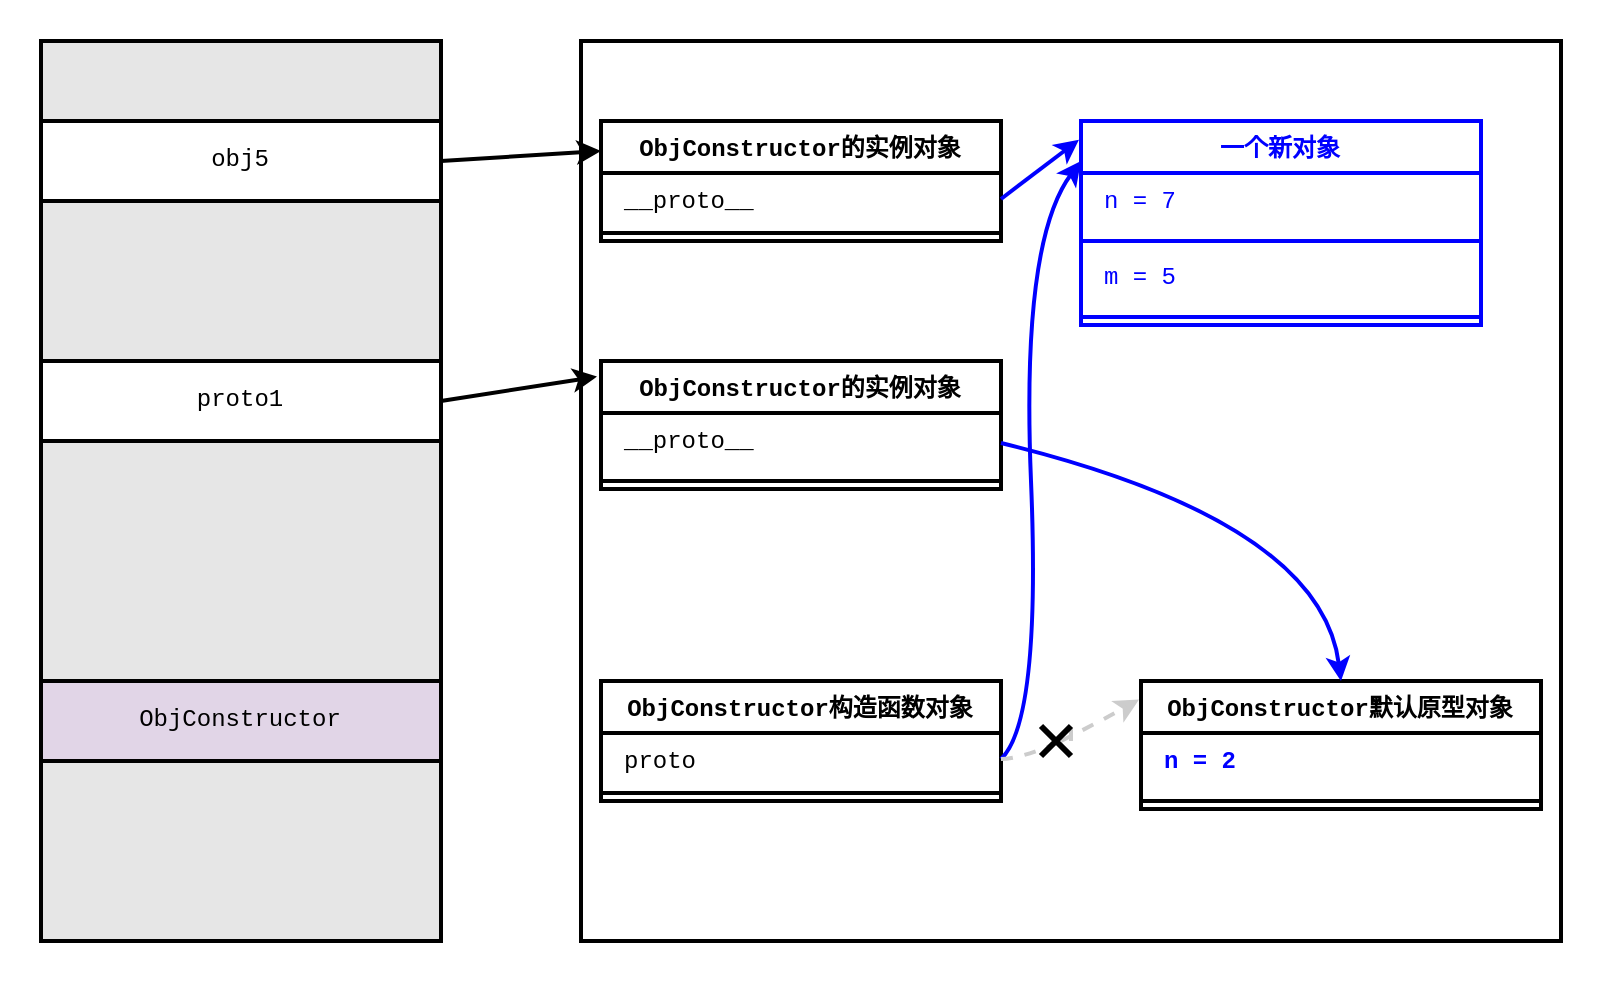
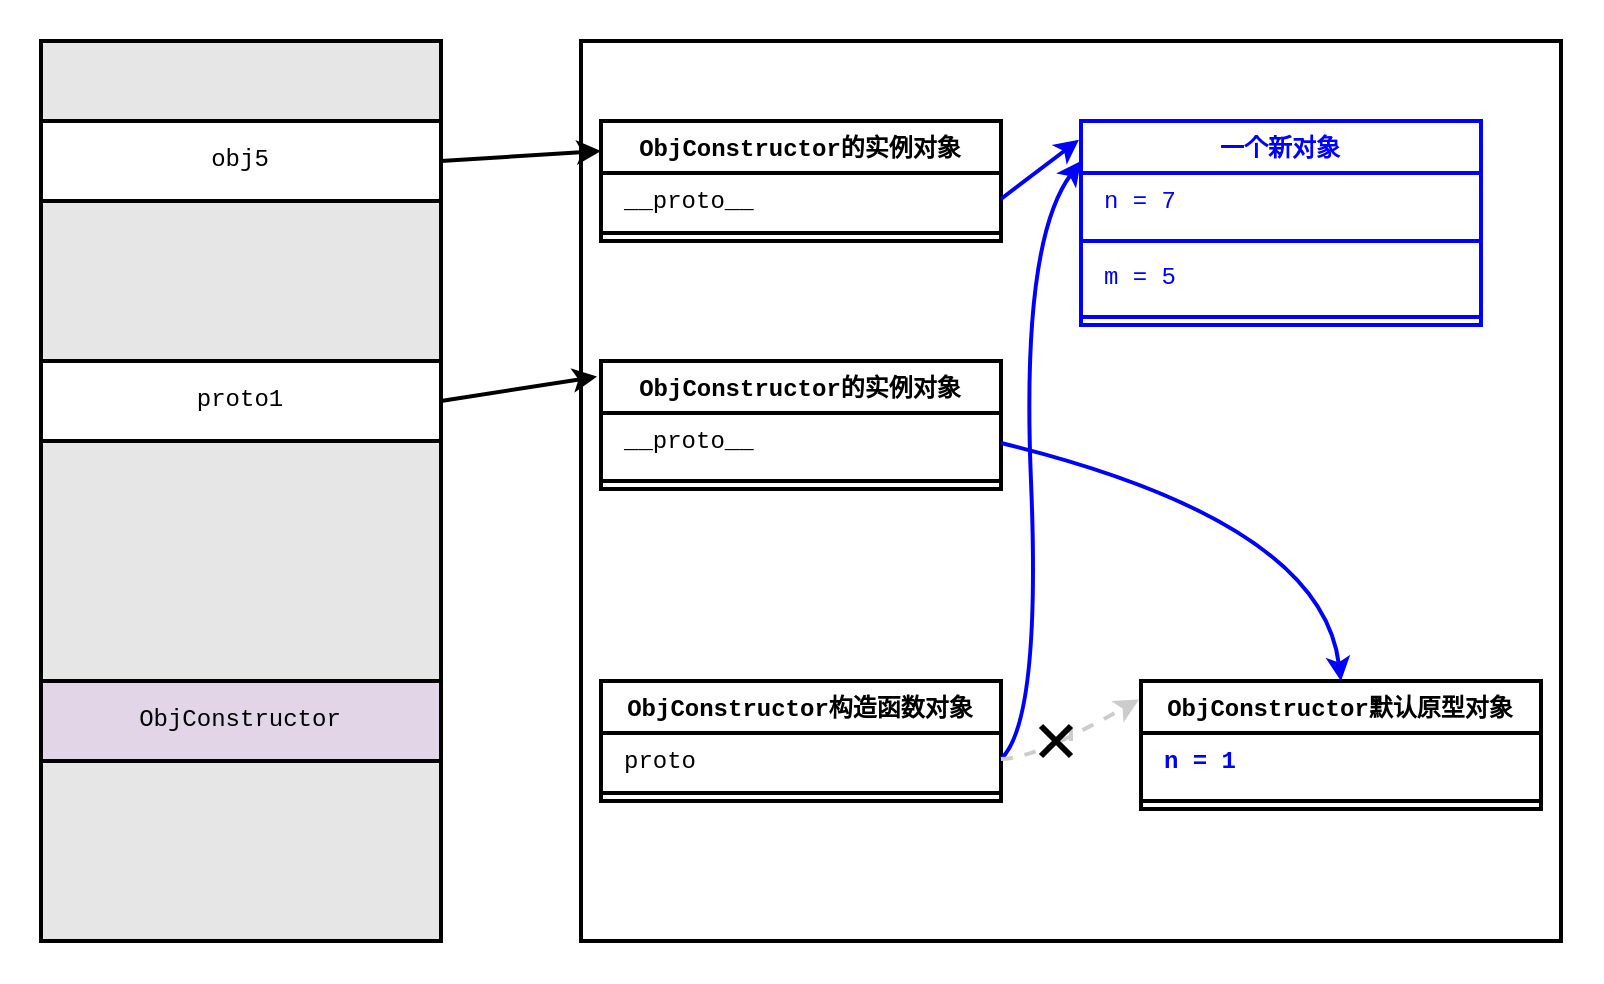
  <mxCell id="0" />
  <mxCell id="1" parent="0" />
  <mxCell id="2" value="" style="rounded=0;whiteSpace=wrap;html=1;fontFamily=Courier New;strokeWidth=2;fontColor=#000000;spacingLeft=10;spacingRight=10;fillColor=#E6E6E6;align=center;" parent="1" vertex="1"><mxGeometry x="20" y="20" width="200" height="450" as="geometry" /></mxCell>
  <mxCell id="3" value="" style="rounded=0;whiteSpace=wrap;html=1;fontFamily=Courier New;strokeWidth=2;fontColor=#000000;spacingLeft=10;spacingRight=10;" parent="1" vertex="1"><mxGeometry x="290" y="20" width="490" height="450" as="geometry" /></mxCell>
  <mxCell id="4" value="ObjConstructor" style="rounded=0;whiteSpace=wrap;html=1;fontFamily=Courier New;align=center;spacingLeft=10;strokeWidth=2;fontColor=#000000;spacingRight=10;fillColor=#e1d5e7;" parent="1" vertex="1"><mxGeometry x="20" y="340" width="200" height="40" as="geometry" /></mxCell>
  <mxCell id="5" value="ObjConstructor构造函数对象" style="swimlane;fontStyle=1;align=center;verticalAlign=top;childLayout=stackLayout;horizontal=1;startSize=26;horizontalStack=0;resizeParent=1;resizeParentMax=0;resizeLast=0;collapsible=1;marginBottom=0;fontFamily=Courier New;strokeWidth=2;fontColor=#000000;spacingLeft=10;spacingRight=10;" parent="1" vertex="1"><mxGeometry x="300" y="340" width="200" height="60" as="geometry" /></mxCell>
  <mxCell id="6" value="proto" style="text;strokeColor=none;fillColor=none;align=left;verticalAlign=top;spacingLeft=10;spacingRight=10;overflow=hidden;rotatable=0;points=[[0,0.5],[1,0.5]];portConstraint=eastwest;fontFamily=Courier New;strokeWidth=2;fontColor=#000000;" parent="5" vertex="1"><mxGeometry y="26" width="200" height="26" as="geometry" /></mxCell>
  <mxCell id="7" value="" style="line;strokeWidth=2;fillColor=none;align=left;verticalAlign=middle;spacingTop=-1;spacingLeft=10;spacingRight=10;rotatable=0;labelPosition=right;points=[];portConstraint=eastwest;fontFamily=Courier New;fontColor=#000000;" parent="5" vertex="1"><mxGeometry y="52" width="200" height="8" as="geometry" /></mxCell>
  <mxCell id="8" value="ObjConstructor默认原型对象" style="swimlane;fontStyle=1;align=center;verticalAlign=top;childLayout=stackLayout;horizontal=1;startSize=26;horizontalStack=0;resizeParent=1;resizeParentMax=0;resizeLast=0;collapsible=1;marginBottom=0;fontFamily=Courier New;strokeWidth=2;fontColor=#000000;spacingLeft=10;spacingRight=10;" parent="1" vertex="1"><mxGeometry x="570" y="340" width="200" height="64" as="geometry"><mxRectangle x="560" y="360" width="200" height="30" as="alternateBounds" /></mxGeometry></mxCell>
- <mxCell id="9" value="n = 2" style="text;html=1;strokeColor=none;fillColor=none;align=left;verticalAlign=middle;whiteSpace=wrap;rounded=0;labelBackgroundColor=none;fontFamily=Courier New;fontColor=#0000FF;spacingLeft=10;spacingRight=10;fontStyle=1" parent="8" vertex="1"><mxGeometry y="26" width="200" height="30" as="geometry" /></mxCell>
+ <mxCell id="9" value="n = 1" style="text;html=1;strokeColor=none;fillColor=none;align=left;verticalAlign=middle;whiteSpace=wrap;rounded=0;labelBackgroundColor=none;fontFamily=Courier New;fontColor=#0000FF;spacingLeft=10;spacingRight=10;fontStyle=1" parent="8" vertex="1"><mxGeometry y="26" width="200" height="30" as="geometry" /></mxCell>
  <mxCell id="10" value="" style="line;strokeWidth=2;fillColor=none;align=left;verticalAlign=middle;spacingTop=-1;spacingLeft=10;spacingRight=10;rotatable=0;labelPosition=right;points=[];portConstraint=eastwest;fontFamily=Courier New;fontColor=#000000;" parent="8" vertex="1"><mxGeometry y="56" width="200" height="8" as="geometry" /></mxCell>
  <mxCell id="11" value="" style="curved=1;endArrow=classic;html=1;rounded=0;fontFamily=Courier New;entryX=-0.005;entryY=0.145;entryDx=0;entryDy=0;strokeWidth=2;fontColor=#000000;spacingLeft=10;spacingRight=10;entryPerimeter=0;dashed=1;strokeColor=#CCCCCC;startArrow=none;" parent="1" target="8" edge="1"><mxGeometry width="50" height="50" relative="1" as="geometry"><mxPoint x="530" y="370" as="sourcePoint" /><mxPoint x="450" y="230" as="targetPoint" /><Array as="points"><mxPoint x="550" y="360" /></Array></mxGeometry></mxCell>
  <mxCell id="12" value="obj5" style="rounded=0;whiteSpace=wrap;html=1;fontFamily=Courier New;align=center;spacingLeft=10;strokeWidth=2;fontColor=#000000;spacingRight=10;labelBackgroundColor=default;" parent="1" vertex="1"><mxGeometry x="20" y="60" width="200" height="40" as="geometry" /></mxCell>
  <mxCell id="13" value="ObjConstructor的实例对象" style="swimlane;fontStyle=1;align=center;verticalAlign=top;childLayout=stackLayout;horizontal=1;startSize=26;horizontalStack=0;resizeParent=1;resizeParentMax=0;resizeLast=0;collapsible=1;marginBottom=0;fontFamily=Courier New;strokeWidth=2;fontColor=#000000;spacingLeft=10;spacingRight=10;" parent="1" vertex="1"><mxGeometry x="300" y="60" width="200" height="60" as="geometry" /></mxCell>
  <mxCell id="14" value="__proto__" style="text;strokeColor=none;fillColor=none;align=left;verticalAlign=top;spacingLeft=10;spacingRight=10;overflow=hidden;rotatable=0;points=[[0,0.5],[1,0.5]];portConstraint=eastwest;fontFamily=Courier New;strokeWidth=2;fontColor=#000000;" parent="13" vertex="1"><mxGeometry y="26" width="200" height="26" as="geometry" /></mxCell>
  <mxCell id="15" value="" style="line;strokeWidth=2;fillColor=none;align=left;verticalAlign=middle;spacingTop=-1;spacingLeft=10;spacingRight=10;rotatable=0;labelPosition=right;points=[];portConstraint=eastwest;fontFamily=Courier New;fontColor=#000000;" parent="13" vertex="1"><mxGeometry y="52" width="200" height="8" as="geometry" /></mxCell>
  <mxCell id="16" value="" style="curved=1;endArrow=classic;html=1;rounded=0;fontFamily=Courier New;exitX=1;exitY=0.5;exitDx=0;exitDy=0;strokeWidth=2;fontColor=#000000;spacingLeft=10;spacingRight=10;entryX=-0.005;entryY=0.092;entryDx=0;entryDy=0;entryPerimeter=0;strokeColor=#0000FF;" parent="1" source="14" target="18" edge="1"><mxGeometry width="50" height="50" relative="1" as="geometry"><mxPoint x="400" y="120" as="sourcePoint" /><mxPoint x="450" y="70" as="targetPoint" /></mxGeometry></mxCell>
  <mxCell id="17" value="" style="curved=1;endArrow=classic;html=1;rounded=0;fontFamily=Courier New;exitX=1;exitY=0.5;exitDx=0;exitDy=0;entryX=0;entryY=0.25;entryDx=0;entryDy=0;strokeWidth=2;fontColor=#000000;spacingLeft=10;spacingRight=10;" parent="1" source="12" target="13" edge="1"><mxGeometry width="50" height="50" relative="1" as="geometry"><mxPoint x="220" y="130" as="sourcePoint" /><mxPoint x="450" y="120" as="targetPoint" /></mxGeometry></mxCell>
  <mxCell id="18" value="一个新对象" style="swimlane;fontStyle=1;align=center;verticalAlign=top;childLayout=stackLayout;horizontal=1;startSize=26;horizontalStack=0;resizeParent=1;resizeParentMax=0;resizeLast=0;collapsible=1;marginBottom=0;fontFamily=Courier New;strokeWidth=2;fontColor=#0000FF;spacingLeft=10;spacingRight=10;strokeColor=#0000FF;" parent="1" vertex="1"><mxGeometry x="540" y="60" width="200" height="102" as="geometry"><mxRectangle x="560" y="240" width="160" height="30" as="alternateBounds" /></mxGeometry></mxCell>
  <mxCell id="19" value="n = 7" style="text;html=1;strokeColor=none;fillColor=none;align=left;verticalAlign=middle;whiteSpace=wrap;rounded=0;fontFamily=Courier New;fontColor=#0000FF;spacingLeft=10;spacingRight=10;" parent="18" vertex="1"><mxGeometry y="26" width="200" height="30" as="geometry" /></mxCell>
  <mxCell id="20" value="" style="line;strokeWidth=2;fillColor=none;align=left;verticalAlign=middle;spacingTop=-1;spacingLeft=10;spacingRight=10;rotatable=0;labelPosition=right;points=[];portConstraint=eastwest;fontFamily=Courier New;fontColor=#0000FF;strokeColor=#0000FF;" parent="18" vertex="1"><mxGeometry y="56" width="200" height="8" as="geometry" /></mxCell>
  <mxCell id="21" value="m = 5" style="text;html=1;strokeColor=none;fillColor=none;align=left;verticalAlign=middle;whiteSpace=wrap;rounded=0;fontFamily=Courier New;fontColor=#0000FF;spacingLeft=10;spacingRight=10;" parent="18" vertex="1"><mxGeometry y="64" width="200" height="30" as="geometry" /></mxCell>
  <mxCell id="22" value="" style="line;strokeWidth=2;fillColor=none;align=left;verticalAlign=middle;spacingTop=-1;spacingLeft=10;spacingRight=10;rotatable=0;labelPosition=right;points=[];portConstraint=eastwest;fontFamily=Courier New;fontColor=#0000FF;strokeColor=#0000FF;" parent="18" vertex="1"><mxGeometry y="94" width="200" height="8" as="geometry" /></mxCell>
  <mxCell id="23" value="proto1" style="rounded=0;whiteSpace=wrap;html=1;fontFamily=Courier New;align=center;spacingLeft=10;strokeWidth=2;fontColor=#000000;spacingRight=10;" parent="1" vertex="1"><mxGeometry x="20" y="180" width="200" height="40" as="geometry" /></mxCell>
  <mxCell id="24" value="ObjConstructor的实例对象" style="swimlane;fontStyle=1;align=center;verticalAlign=top;childLayout=stackLayout;horizontal=1;startSize=26;horizontalStack=0;resizeParent=1;resizeParentMax=0;resizeLast=0;collapsible=1;marginBottom=0;fontFamily=Courier New;strokeWidth=2;fontColor=#000000;spacingLeft=10;spacingRight=10;" parent="1" vertex="1"><mxGeometry x="300" y="180" width="200" height="64" as="geometry" /></mxCell>
  <mxCell id="25" value="__proto__" style="text;strokeColor=none;fillColor=none;align=left;verticalAlign=top;spacingLeft=10;spacingRight=10;overflow=hidden;rotatable=0;points=[[0,0.5],[1,0.5]];portConstraint=eastwest;fontFamily=Courier New;strokeWidth=2;fontColor=#000000;" parent="24" vertex="1"><mxGeometry y="26" width="200" height="30" as="geometry" /></mxCell>
  <mxCell id="26" value="" style="line;strokeWidth=2;fillColor=none;align=left;verticalAlign=middle;spacingTop=-1;spacingLeft=10;spacingRight=10;rotatable=0;labelPosition=right;points=[];portConstraint=eastwest;fontFamily=Courier New;fontColor=#000000;" parent="24" vertex="1"><mxGeometry y="56" width="200" height="8" as="geometry" /></mxCell>
  <mxCell id="27" value="" style="curved=1;endArrow=classic;html=1;rounded=0;fontFamily=Courier New;exitX=1;exitY=0.5;exitDx=0;exitDy=0;entryX=0.5;entryY=0;entryDx=0;entryDy=0;strokeWidth=2;fontColor=#000000;spacingLeft=10;spacingRight=10;strokeColor=#0000FF;" parent="1" source="25" target="8" edge="1"><mxGeometry width="50" height="50" relative="1" as="geometry"><mxPoint x="400" y="220" as="sourcePoint" /><mxPoint x="640" y="160" as="targetPoint" /><Array as="points"><mxPoint x="660" y="260" /></Array></mxGeometry></mxCell>
  <mxCell id="28" value="" style="curved=1;endArrow=classic;html=1;rounded=0;fontFamily=Courier New;exitX=1;exitY=0.5;exitDx=0;exitDy=0;entryX=-0.01;entryY=0.122;entryDx=0;entryDy=0;strokeWidth=2;fontColor=#000000;spacingLeft=10;spacingRight=10;entryPerimeter=0;" parent="1" source="23" target="24" edge="1"><mxGeometry width="50" height="50" relative="1" as="geometry"><mxPoint x="220" y="250" as="sourcePoint" /><mxPoint x="450" y="240" as="targetPoint" /></mxGeometry></mxCell>
  <mxCell id="29" value="" style="curved=1;endArrow=classic;html=1;rounded=0;fontFamily=Courier New;exitX=1;exitY=0.5;exitDx=0;exitDy=0;strokeWidth=2;fontColor=#000000;spacingLeft=10;spacingRight=10;strokeColor=#0000FF;" edge="1" parent="1" source="6"><mxGeometry width="50" height="50" relative="1" as="geometry"><mxPoint x="510" y="109" as="sourcePoint" /><mxPoint x="540" y="80" as="targetPoint" /><Array as="points"><mxPoint x="520" y="360" /><mxPoint x="510" y="120" /></Array></mxGeometry></mxCell>
  <mxCell id="30" value="" style="curved=1;endArrow=none;html=1;rounded=0;fontFamily=Courier New;exitX=1;exitY=0.5;exitDx=0;exitDy=0;strokeWidth=2;fontColor=#000000;spacingLeft=10;spacingRight=10;dashed=1;strokeColor=#CCCCCC;startArrow=none;" edge="1" parent="1" source="32"><mxGeometry width="50" height="50" relative="1" as="geometry"><mxPoint x="500" y="379" as="sourcePoint" /><mxPoint x="535" y="360" as="targetPoint" /></mxGeometry></mxCell>
  <mxCell id="31" value="" style="curved=1;endArrow=none;html=1;rounded=0;fontFamily=Courier New;exitX=1;exitY=0.5;exitDx=0;exitDy=0;strokeWidth=2;fontColor=#000000;spacingLeft=10;spacingRight=10;dashed=1;strokeColor=#CCCCCC;" edge="1" parent="1" source="6"><mxGeometry width="50" height="50" relative="1" as="geometry"><mxPoint x="500" y="379" as="sourcePoint" /><mxPoint x="530" y="370" as="targetPoint" /><Array as="points"><mxPoint x="510" y="379" /></Array></mxGeometry></mxCell>
  <mxCell id="32" value="" style="shape=umlDestroy;whiteSpace=wrap;html=1;strokeWidth=3;strokeColor=#000000;fontColor=#000000;" vertex="1" parent="1"><mxGeometry x="520" y="362.5" width="15" height="15" as="geometry" /></mxCell>
